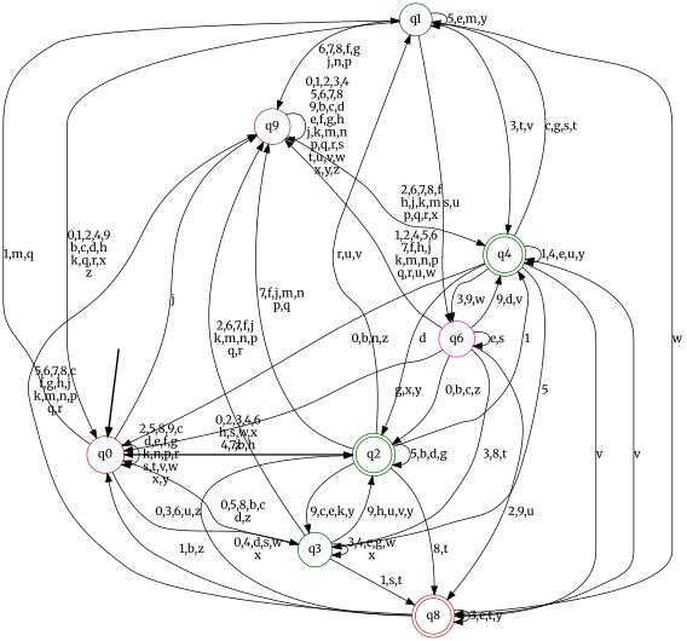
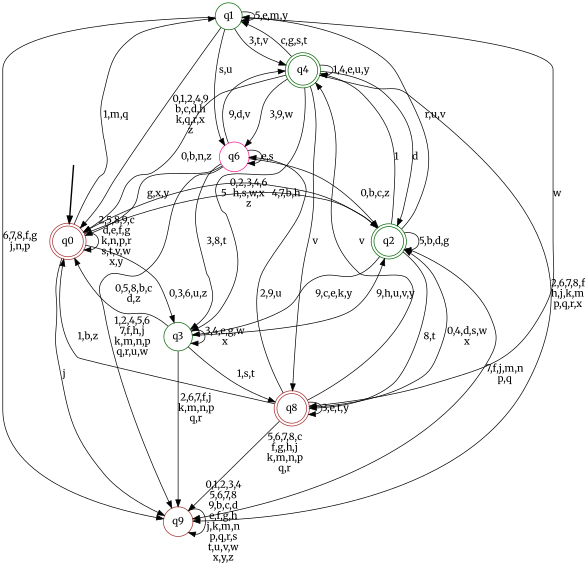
  digraph {
    fontname=Merriweather
    rankdir=TB
    node [fontname=Merriweather shape=circle style=filled color=darkgreen fillcolor=white]
    edge [fontname=Merriweather]
    __start0 [height=0 shape=none style=invis width=0 color="" fillcolor=""]
-   n2 [color=brown label=q0]
+   n2 [color=brown label=q0 shape=doublecircle]
    n3 [label=q1]
    n4 [label=q2 shape=doublecircle style="rounded,filled"]
    n5 [label=q3]
    n6 [color=brown label=q9]
    n7 [label=q4 shape=doublecircle]
    n8 [color=brown label=q8 shape=doublecircle style="rounded,filled"]
    n9 [color=deeppink label=q6]
    subgraph cluster_1 {
      nodesep=0.15
      ranksep=0.15
      style=invis
      __start0
      n2
    }
    __start0 -> n2 [penwidth=2]
    n2 -> n2 [label="2,5,8,9,c\nd,e,f,g\nk,n,p,r\ns,t,v,w\nx,y"]
    n2 -> n3 [label="1,m,q"]
    n2 -> n4 [label="4,7,b,h"]
    n2 -> n5 [label="0,3,6,u,z"]
    n2 -> n6 [label=j]
    n3 -> n2 [label="0,1,2,4,9\nb,c,d,h\nk,q,r,x\nz"]
    n3 -> n3 [label="5,e,m,y"]
    n3 -> n6 [label="6,7,8,f,g\nj,n,p"]
    n3 -> n7 [label="3,t,v"]
    n3 -> n8 [label=w]
    n3 -> n9 [label="s,u"]
    n4 -> n2 [label="0,2,3,4,6\nh,s,w,x\nz"]
    n4 -> n3 [label="r,u,v"]
    n4 -> n4 [label="5,b,d,g"]
    n4 -> n5 [label="9,c,e,k,y"]
    n4 -> n6 [label="7,f,j,m,n\np,q"]
    n4 -> n7 [label=1]
    n4 -> n8 [label="8,t"]
    n5 -> n2 [label="0,5,8,b,c\nd,z"]
    n5 -> n4 [label="9,h,u,v,y"]
    n5 -> n5 [label="3,4,e,g,w\nx"]
    n5 -> n6 [label="2,6,7,f,j\nk,m,n,p\nq,r"]
    n5 -> n8 [label="1,s,t"]
    n6 -> n6 [label="0,1,2,3,4\n5,6,7,8\n9,b,c,d\ne,f,g,h\nj,k,m,n\np,q,r,s\nt,u,v,w\nx,y,z"]
    n7 -> n2 [label="0,b,n,z"]
    n7 -> n3 [label="c,g,s,t"]
    n7 -> n4 [label=d]
    n7 -> n5 [label=5]
-   n6 -> n7 [label="2,6,7,8,f\nh,j,k,m\np,q,r,x"]
+   n7 -> n6 [label="2,6,7,8,f\nh,j,k,m\np,q,r,x"]
    n7 -> n7 [label="1,4,e,u,y"]
    n7 -> n8 [label=v]
    n7 -> n9 [label="3,9,w"]
    n8 -> n2 [label="1,b,z"]
    n8 -> n4 [label="0,4,d,s,w\nx"]
    n8 -> n6 [label="5,6,7,8,c\nf,g,h,j\nk,m,n,p\nq,r"]
    n8 -> n7 [label=v]
    n8 -> n8 [label="3,e,t,y"]
-   n9 -> n8 [label="2,9,u"]
+   n8 -> n9 [label="2,9,u"]
    n9 -> n2 [label="g,x,y"]
    n9 -> n4 [label="0,b,c,z"]
    n9 -> n5 [label="3,8,t"]
    n9 -> n6 [label="1,2,4,5,6\n7,f,h,j\nk,m,n,p\nq,r,u,w"]
    n9 -> n7 [label="9,d,v"]
    n9 -> n9 [label="e,s"]
  }
